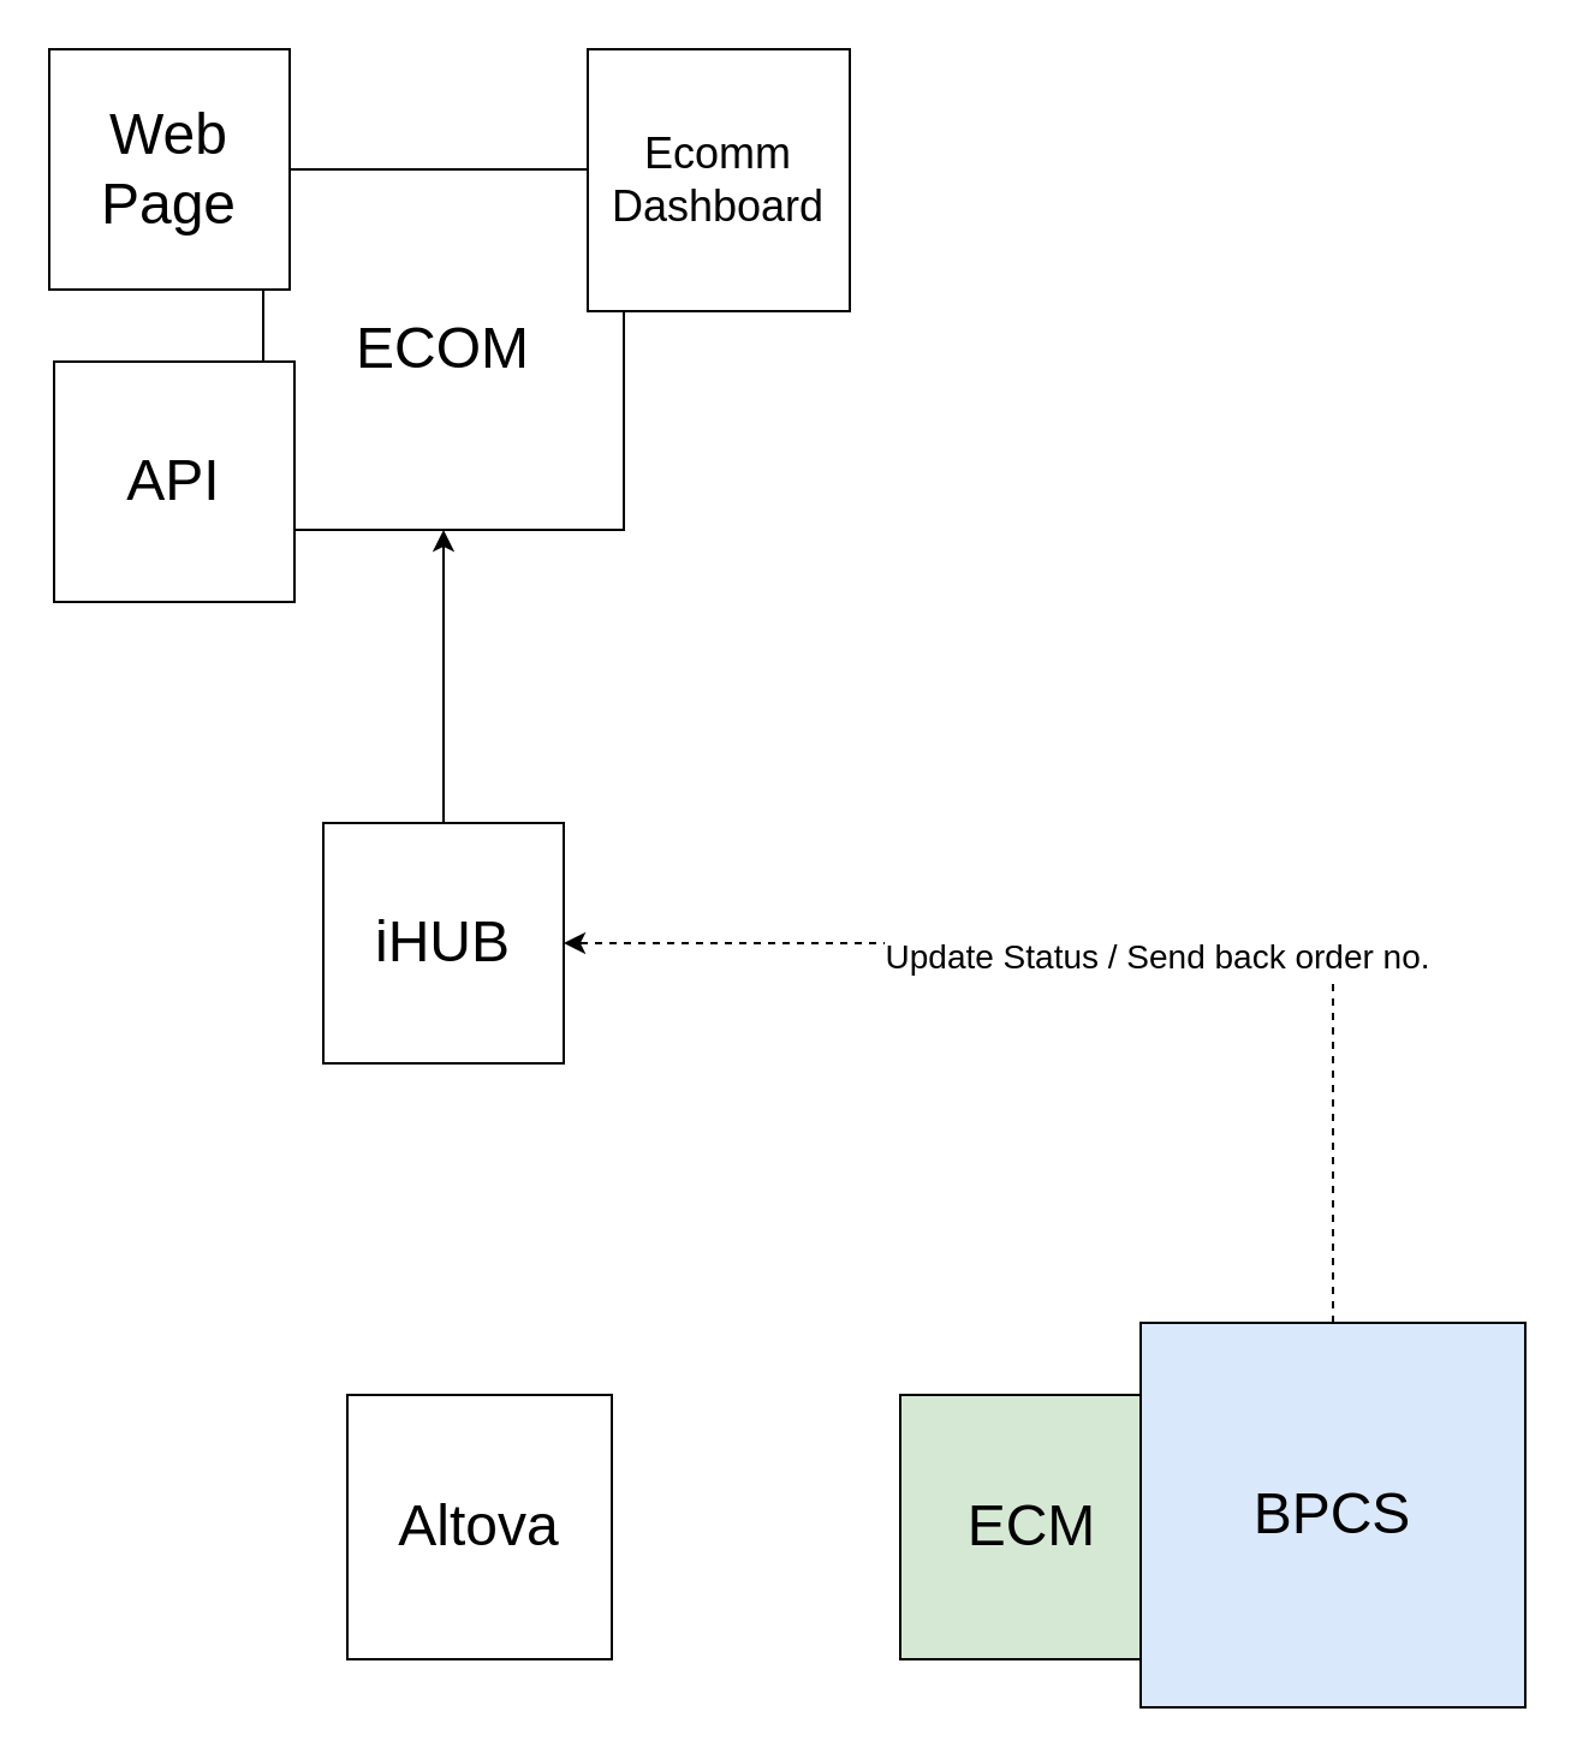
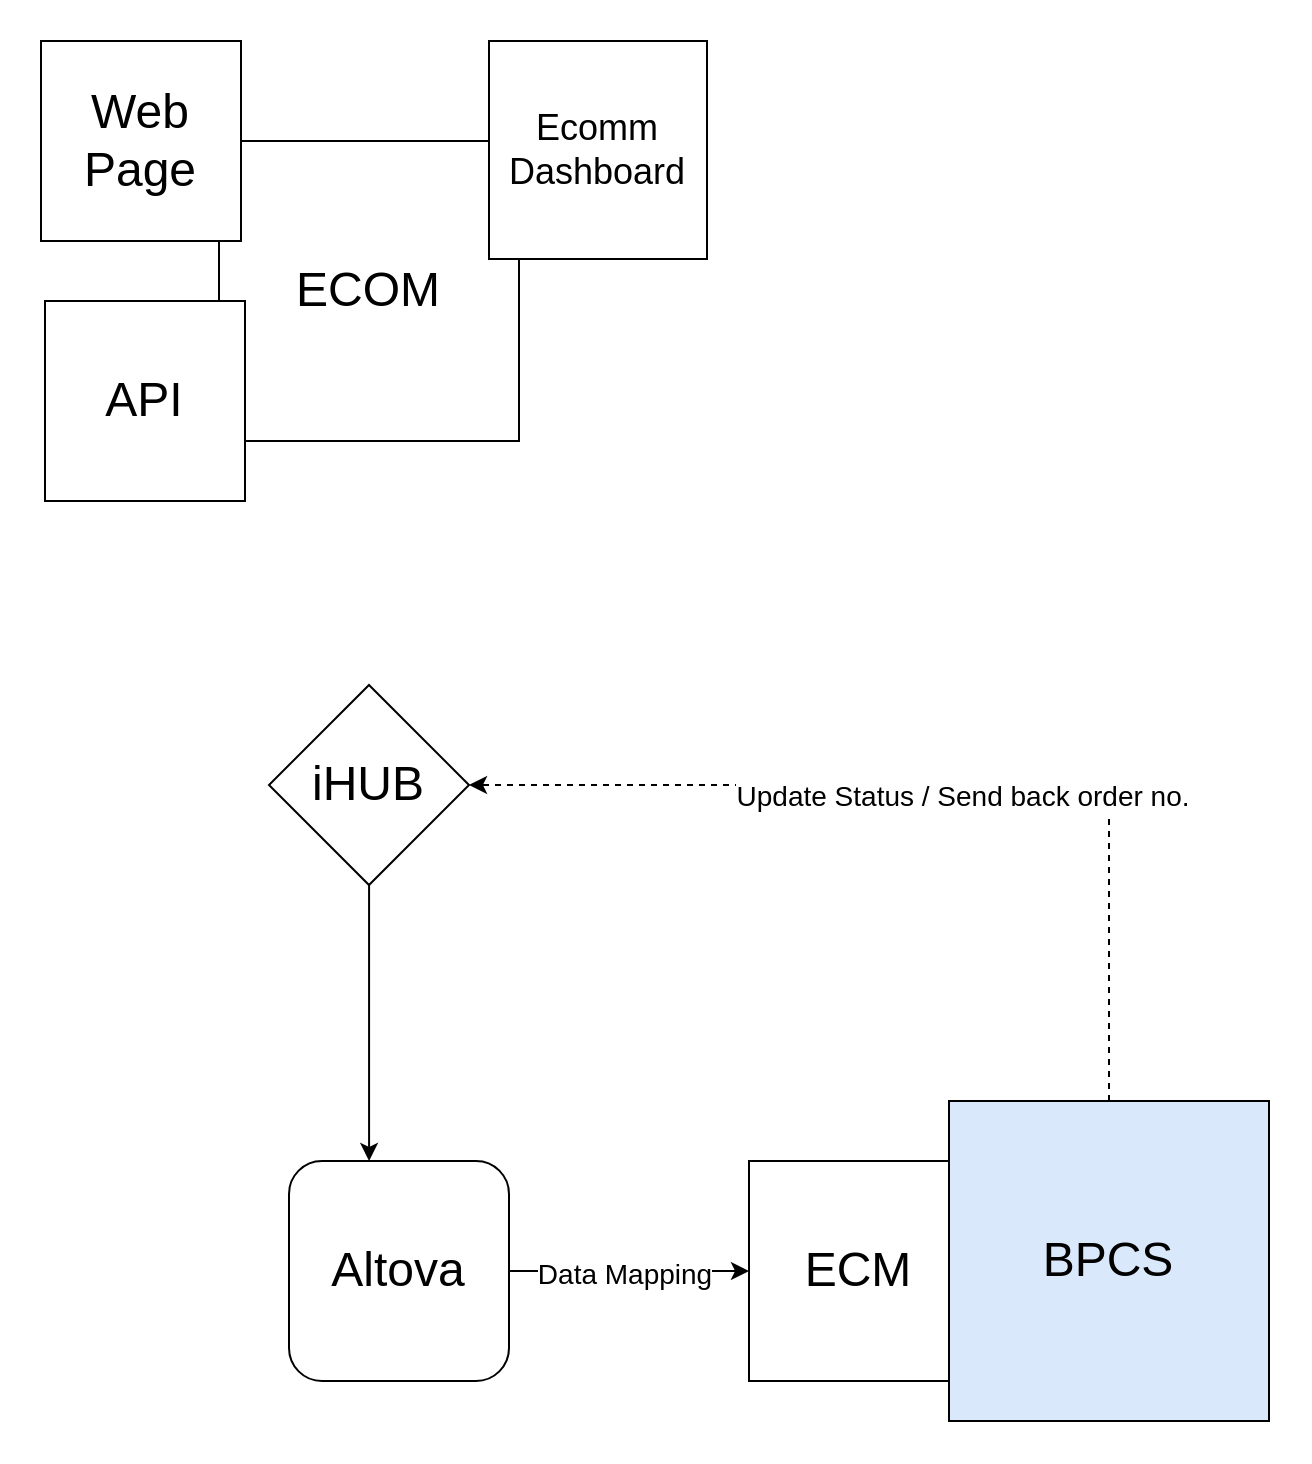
  <mxCell id="0" />
  <mxCell id="1" parent="0" />
- <mxCell id="4" value="&lt;font style=&quot;font-size: 24px;&quot;&gt;Altova&lt;/font&gt;" style="whiteSpace=wrap;html=1;aspect=fixed;" vertex="1" parent="1"><mxGeometry x="144" y="580" width="110" height="110" as="geometry" /></mxCell>
- <mxCell id="5" value="&lt;font style=&quot;font-size: 24px;&quot;&gt;ECM&lt;/font&gt;" style="whiteSpace=wrap;html=1;aspect=fixed;fillColor=#d5e8d4;" vertex="1" parent="1"><mxGeometry x="374" y="580" width="110" height="110" as="geometry" /></mxCell>
+ <mxCell id="2" style="edgeStyle=orthogonalEdgeStyle;rounded=0;orthogonalLoop=1;jettySize=auto;html=1;entryX=0;entryY=0.5;entryDx=0;entryDy=0;" edge="1" parent="1" source="4" target="5"><mxGeometry relative="1" as="geometry" /></mxCell>
+ <mxCell id="3" value="&lt;font style=&quot;font-size: 14px;&quot;&gt;Data Mapping&lt;/font&gt;" style="edgeLabel;html=1;align=center;verticalAlign=middle;resizable=0;points=[];" vertex="1" connectable="0" parent="2"><mxGeometry x="-0.05" y="-1" relative="1" as="geometry"><mxPoint as="offset" /></mxGeometry></mxCell>
+ <mxCell id="4" value="&lt;font style=&quot;font-size: 24px;&quot;&gt;Altova&lt;/font&gt;" style="whiteSpace=wrap;html=1;aspect=fixed;rounded=1;" vertex="1" parent="1"><mxGeometry x="144" y="580" width="110" height="110" as="geometry" /></mxCell>
+ <mxCell id="5" value="&lt;font style=&quot;font-size: 24px;&quot;&gt;ECM&lt;/font&gt;" style="whiteSpace=wrap;html=1;aspect=fixed;" vertex="1" parent="1"><mxGeometry x="374" y="580" width="110" height="110" as="geometry" /></mxCell>
  <mxCell id="6" style="edgeStyle=orthogonalEdgeStyle;rounded=0;orthogonalLoop=1;jettySize=auto;html=1;entryX=1;entryY=0.5;entryDx=0;entryDy=0;exitX=0.5;exitY=0;exitDx=0;exitDy=0;dashed=1;" edge="1" parent="1" source="8" target="13"><mxGeometry relative="1" as="geometry" /></mxCell>
  <mxCell id="7" value="&lt;font style=&quot;font-size: 14px;&quot;&gt;Update Status / Send back order no.&lt;/font&gt;" style="edgeLabel;html=1;align=center;verticalAlign=middle;resizable=0;points=[];" vertex="1" connectable="0" parent="6"><mxGeometry x="-0.029" y="5" relative="1" as="geometry"><mxPoint as="offset" /></mxGeometry></mxCell>
  <mxCell id="8" value="&lt;font style=&quot;font-size: 24px;&quot;&gt;BPCS&lt;/font&gt;" style="whiteSpace=wrap;html=1;aspect=fixed;fillColor=#dae8fc;" vertex="1" parent="1"><mxGeometry x="474" y="550" width="160" height="160" as="geometry" /></mxCell>
  <mxCell id="9" value="&lt;font style=&quot;font-size: 24px;&quot;&gt;ECOM&lt;/font&gt;" style="whiteSpace=wrap;html=1;aspect=fixed;" vertex="1" parent="1"><mxGeometry x="109" y="70" width="150" height="150" as="geometry" /></mxCell>
  <mxCell id="10" value="&lt;font style=&quot;font-size: 24px;&quot;&gt;API&lt;/font&gt;" style="whiteSpace=wrap;html=1;aspect=fixed;" vertex="1" parent="1"><mxGeometry x="22" y="150" width="100" height="100" as="geometry" /></mxCell>
  <mxCell id="11" value="&lt;font style=&quot;font-size: 24px;&quot;&gt;Web Page&lt;/font&gt;" style="whiteSpace=wrap;html=1;aspect=fixed;" vertex="1" parent="1"><mxGeometry x="20" y="20" width="100" height="100" as="geometry" /></mxCell>
- <mxCell id="12" style="edgeStyle=orthogonalEdgeStyle;rounded=0;orthogonalLoop=1;jettySize=auto;html=1;" edge="1" parent="1" source="13" target="9"><mxGeometry relative="1" as="geometry" /></mxCell>
- <mxCell id="13" value="&lt;font style=&quot;font-size: 24px;&quot;&gt;iHUB&lt;/font&gt;" style="whiteSpace=wrap;html=1;aspect=fixed;" vertex="1" parent="1"><mxGeometry x="134" y="342" width="100" height="100" as="geometry" /></mxCell>
+ <mxCell id="12" style="edgeStyle=orthogonalEdgeStyle;rounded=0;orthogonalLoop=1;jettySize=auto;html=1;entryX=0.364;entryY=0;entryDx=0;entryDy=0;entryPerimeter=0;" edge="1" parent="1" source="13" target="4"><mxGeometry relative="1" as="geometry" /></mxCell>
+ <mxCell id="13" value="&lt;font style=&quot;font-size: 24px;&quot;&gt;iHUB&lt;/font&gt;" style="rhombus;whiteSpace=wrap;html=1;aspect=fixed;" vertex="1" parent="1"><mxGeometry x="134" y="342" width="100" height="100" as="geometry" /></mxCell>
  <mxCell id="14" value="&lt;font style=&quot;font-size: 18px;&quot;&gt;Ecomm Dashboard&lt;/font&gt;" style="whiteSpace=wrap;html=1;aspect=fixed;" vertex="1" parent="1"><mxGeometry x="244" y="20" width="109" height="109" as="geometry" /></mxCell>
